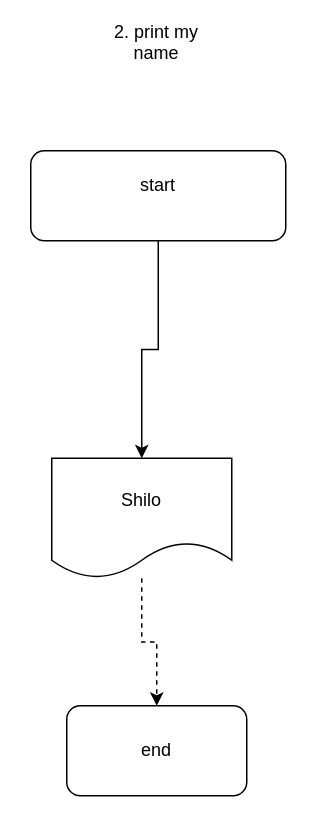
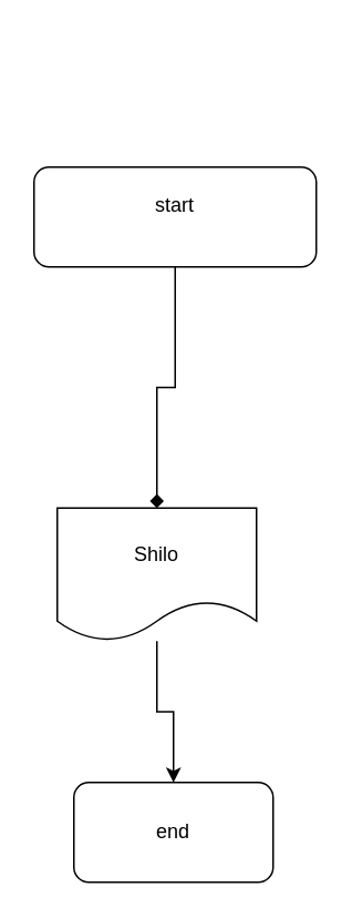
  <mxCell id="0" />
  <mxCell id="1" parent="0" />
- <mxCell id="2" value="" style="edgeStyle=orthogonalEdgeStyle;rounded=0;orthogonalLoop=1;jettySize=auto;html=1;entryX=0.5;entryY=0;entryDx=0;entryDy=0;" edge="1" parent="1" source="3" target="6"><mxGeometry relative="1" as="geometry"><mxPoint x="104" y="230" as="targetPoint" /></mxGeometry></mxCell>
+ <mxCell id="2" value="" style="edgeStyle=orthogonalEdgeStyle;rounded=0;orthogonalLoop=1;jettySize=auto;html=1;entryX=0.5;entryY=0;entryDx=0;entryDy=0;endArrow=diamond;" edge="1" parent="1" source="3" target="6"><mxGeometry relative="1" as="geometry"><mxPoint x="104" y="230" as="targetPoint" /></mxGeometry></mxCell>
  <mxCell id="3" value="start&lt;div&gt;&lt;br&gt;&lt;/div&gt;" style="rounded=1;whiteSpace=wrap;html=1;" vertex="1" parent="1"><mxGeometry x="20" y="100" width="170" height="60" as="geometry" /></mxCell>
- <mxCell id="4" value="2. print my name&lt;div&gt;&lt;br&gt;&lt;/div&gt;" style="text;html=1;align=center;verticalAlign=middle;whiteSpace=wrap;rounded=0;" vertex="1" parent="1"><mxGeometry x="74" y="20" width="60" height="30" as="geometry" /></mxCell>
- <mxCell id="5" value="" style="edgeStyle=orthogonalEdgeStyle;rounded=0;orthogonalLoop=1;jettySize=auto;html=1;dashed=1;" edge="1" parent="1" source="6" target="7"><mxGeometry relative="1" as="geometry" /></mxCell>
+ <mxCell id="5" value="" style="edgeStyle=orthogonalEdgeStyle;rounded=0;orthogonalLoop=1;jettySize=auto;html=1;" edge="1" parent="1" source="6" target="7"><mxGeometry relative="1" as="geometry" /></mxCell>
  <mxCell id="6" value="Shilo" style="shape=document;whiteSpace=wrap;html=1;boundedLbl=1;" vertex="1" parent="1"><mxGeometry x="34" y="305" width="120" height="80" as="geometry" /></mxCell>
  <mxCell id="7" value="end" style="rounded=1;whiteSpace=wrap;html=1;" vertex="1" parent="1"><mxGeometry x="44" y="470" width="120" height="60" as="geometry" /></mxCell>
